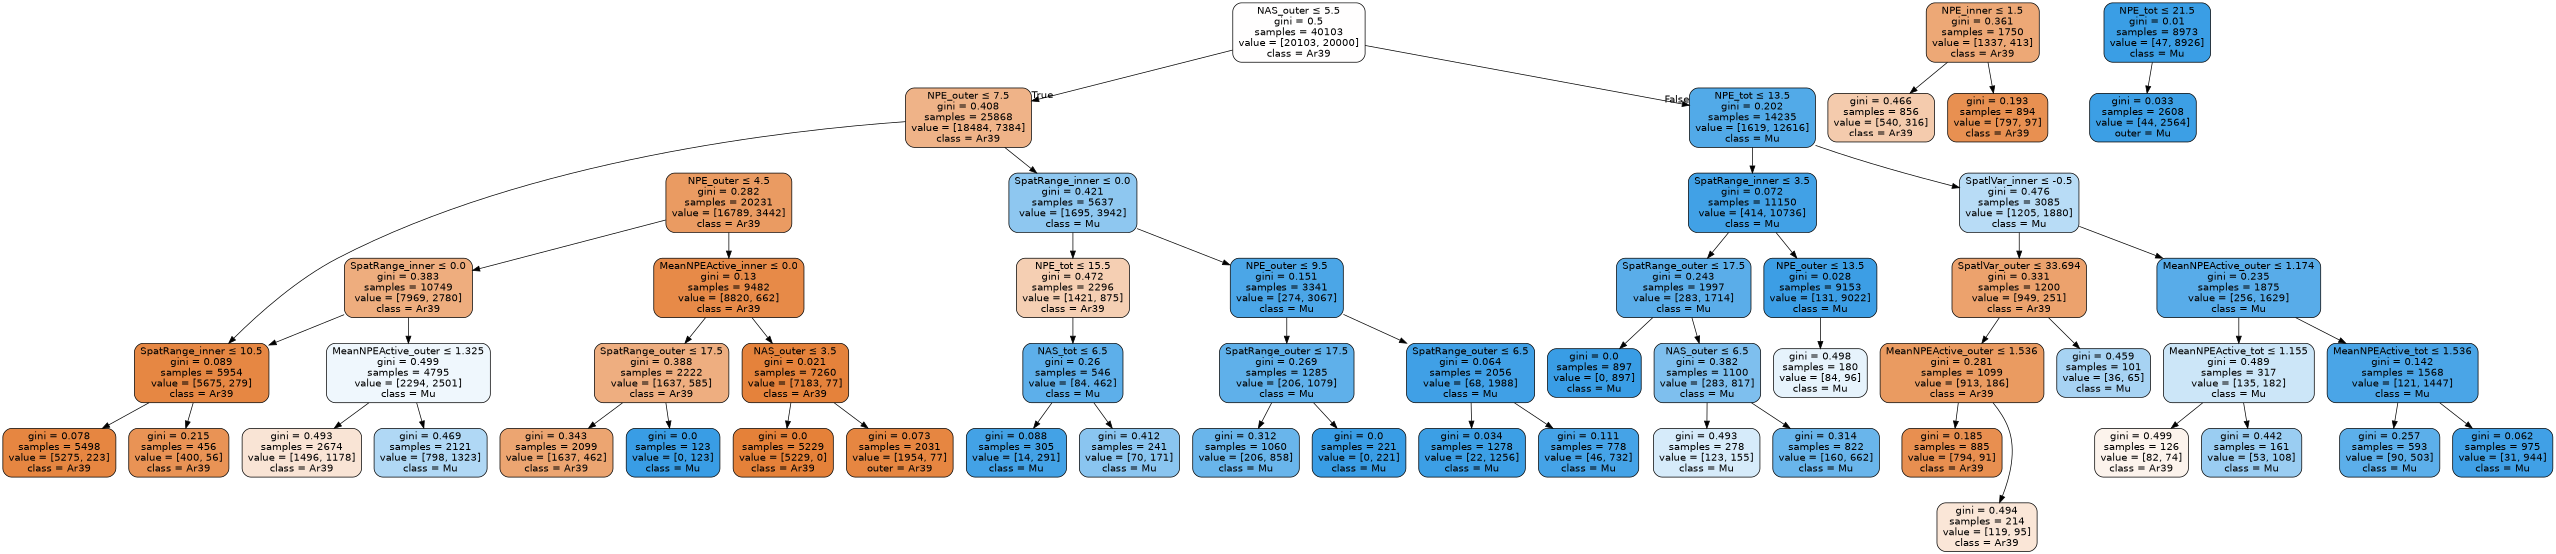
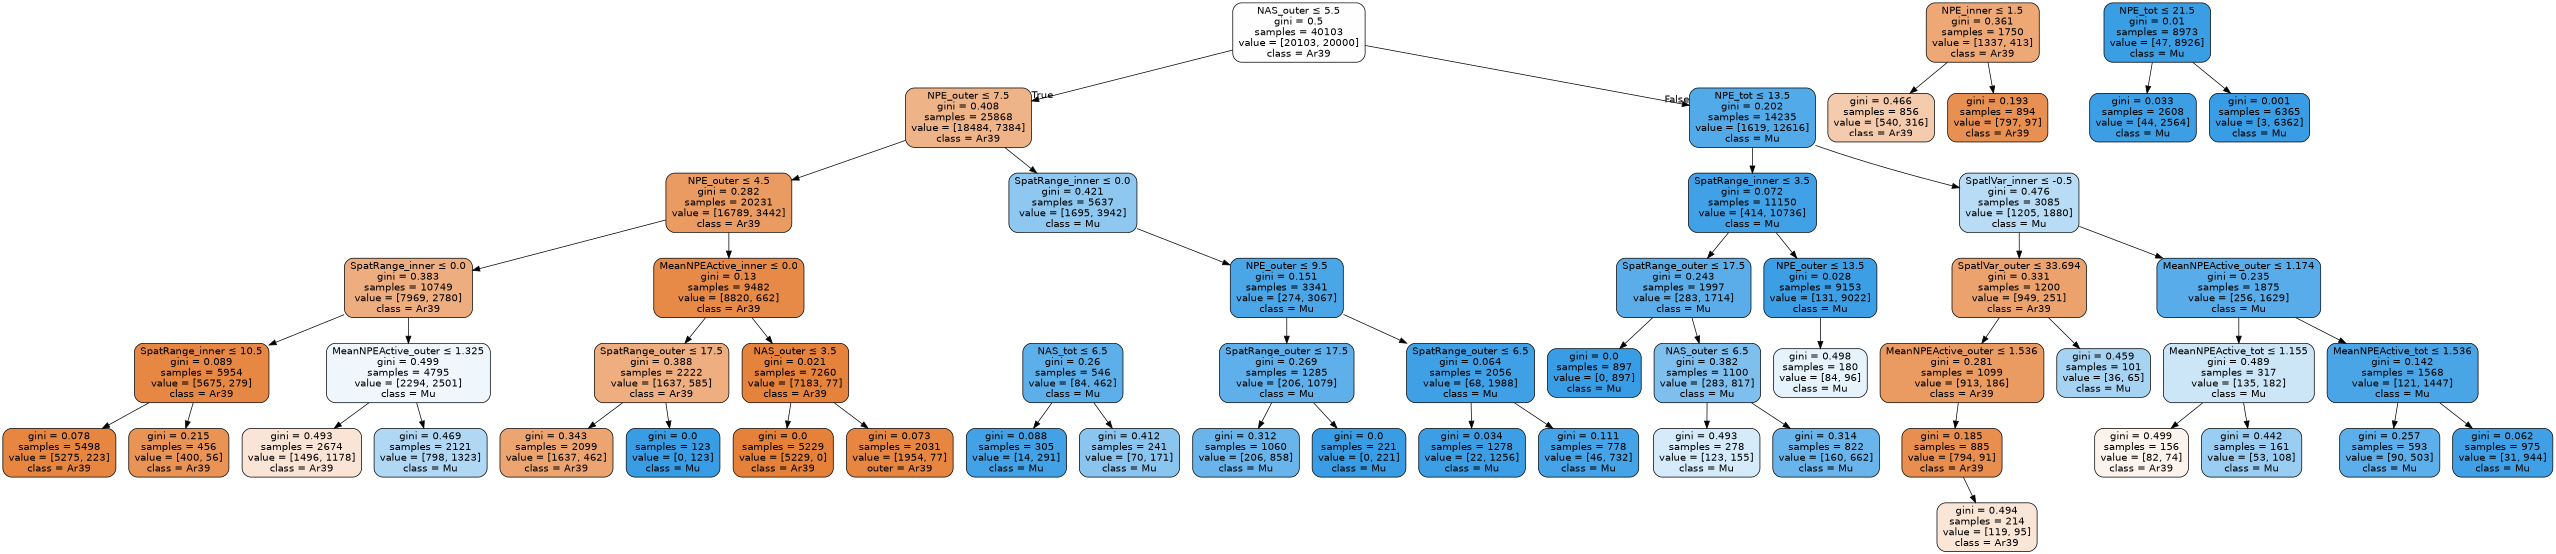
  digraph {
    node [color=black fillcolor="#399de5" fontname=helvetica shape=box style="filled, rounded"]
    edge [fontname=helvetica]
    n1 [fillcolor="#fffefe" label=<NAS_outer &le; 5.5<br/>gini = 0.5<br/>samples = 40103<br/>value = [20103, 20000]<br/>class = Ar39>]
    n2 [fillcolor="#efb388" label=<NPE_outer &le; 7.5<br/>gini = 0.408<br/>samples = 25868<br/>value = [18484, 7384]<br/>class = Ar39>]
    n3 [fillcolor="#52aae8" label=<NPE_tot &le; 13.5<br/>gini = 0.202<br/>samples = 14235<br/>value = [1619, 12616]<br/>class = Mu>]
    n4 [fillcolor="#ea9b62" label=<NPE_outer &le; 4.5<br/>gini = 0.282<br/>samples = 20231<br/>value = [16789, 3442]<br/>class = Ar39>]
    n5 [fillcolor="#8ec7f0" label=<SpatRange_inner &le; 0.0<br/>gini = 0.421<br/>samples = 5637<br/>value = [1695, 3942]<br/>class = Mu>]
    n6 [fillcolor="#b8dcf6" label=<SpatlVar_inner &le; -0.5<br/>gini = 0.476<br/>samples = 3085<br/>value = [1205, 1880]<br/>class = Mu>]
    n7 [fillcolor="#41a1e6" label=<SpatRange_inner &le; 3.5<br/>gini = 0.072<br/>samples = 11150<br/>value = [414, 10736]<br/>class = Mu>]
    n8 [fillcolor="#e78a48" label=<MeanNPEActive_inner &le; 0.0<br/>gini = 0.13<br/>samples = 9482<br/>value = [8820, 662]<br/>class = Ar39>]
    n9 [fillcolor="#eead7e" label=<SpatRange_inner &le; 0.0<br/>gini = 0.383<br/>samples = 10749<br/>value = [7969, 2780]<br/>class = Ar39>]
    n10 [fillcolor="#4ba6e7" label=<NPE_outer &le; 9.5<br/>gini = 0.151<br/>samples = 3341<br/>value = [274, 3067]<br/>class = Mu>]
-   n11 [fillcolor="#f5cfb3" label=<NPE_tot &le; 15.5<br/>gini = 0.472<br/>samples = 2296<br/>value = [1421, 875]<br/>class = Ar39>]
    n12 [fillcolor="#eeae80" label=<SpatRange_outer &le; 17.5<br/>gini = 0.388<br/>samples = 2222<br/>value = [1637, 585]<br/>class = Ar39>]
    n13 [fillcolor="#e5823b" label=<NAS_outer &le; 3.5<br/>gini = 0.021<br/>samples = 7260<br/>value = [7183, 77]<br/>class = Ar39>]
    n14 [fillcolor="#eff7fd" label=<MeanNPEActive_outer &le; 1.325<br/>gini = 0.499<br/>samples = 4795<br/>value = [2294, 2501]<br/>class = Mu>]
    n15 [fillcolor="#e68743" label=<SpatRange_inner &le; 10.5<br/>gini = 0.089<br/>samples = 5954<br/>value = [5675, 279]<br/>class = Ar39>]
    n16 [fillcolor="#eca571" label=<gini = 0.343<br/>samples = 2099<br/>value = [1637, 462]<br/>class = Ar39>]
    n17 [label=<gini = 0.0<br/>samples = 123<br/>value = [0, 123]<br/>class = Mu>]
    n18 [fillcolor="#e58139" label=<gini = 0.0<br/>samples = 5229<br/>value = [5229, 0]<br/>class = Ar39>]
    n19 [fillcolor="#e68641" label=<gini = 0.073<br/>samples = 2031<br/>value = [1954, 77]<br/>outer = Ar39>]
    n20 [fillcolor="#f9e4d5" label=<gini = 0.493<br/>samples = 2674<br/>value = [1496, 1178]<br/>class = Ar39>]
    n21 [fillcolor="#b0d8f5" label=<gini = 0.469<br/>samples = 2121<br/>value = [798, 1323]<br/>class = Mu>]
    n22 [fillcolor="#e68641" label=<gini = 0.078<br/>samples = 5498<br/>value = [5275, 223]<br/>class = Ar39>]
    n23 [fillcolor="#e99355" label=<gini = 0.215<br/>samples = 456<br/>value = [400, 56]<br/>class = Ar39>]
    n24 [fillcolor="#5fb0ea" label=<SpatRange_outer &le; 17.5<br/>gini = 0.269<br/>samples = 1285<br/>value = [206, 1079]<br/>class = Mu>]
    n25 [fillcolor="#40a0e6" label=<SpatRange_outer &le; 6.5<br/>gini = 0.064<br/>samples = 2056<br/>value = [68, 1988]<br/>class = Mu>]
    n26 [fillcolor="#5dafea" label=<NAS_tot &le; 6.5<br/>gini = 0.26<br/>samples = 546<br/>value = [84, 462]<br/>class = Mu>]
    n27 [fillcolor="#69b5eb" label=<gini = 0.312<br/>samples = 1060<br/>value = [206, 858]<br/>class = Mu>]
    n28 [label=<gini = 0.0<br/>samples = 221<br/>value = [0, 221]<br/>class = Mu>]
    n29 [fillcolor="#3c9fe5" label=<gini = 0.034<br/>samples = 1278<br/>value = [22, 1256]<br/>class = Mu>]
    n30 [fillcolor="#45a3e7" label=<gini = 0.111<br/>samples = 778<br/>value = [46, 732]<br/>class = Mu>]
    n31 [fillcolor="#eda876" label=<NPE_inner &le; 1.5<br/>gini = 0.361<br/>samples = 1750<br/>value = [1337, 413]<br/>class = Ar39>]
    n32 [fillcolor="#f4cbad" label=<gini = 0.466<br/>samples = 856<br/>value = [540, 316]<br/>class = Ar39>]
    n33 [fillcolor="#e89051" label=<gini = 0.193<br/>samples = 894<br/>value = [797, 97]<br/>class = Ar39>]
    n34 [fillcolor="#43a2e6" label=<gini = 0.088<br/>samples = 305<br/>value = [14, 291]<br/>class = Mu>]
    n35 [fillcolor="#8ac5f0" label=<gini = 0.412<br/>samples = 241<br/>value = [70, 171]<br/>class = Mu>]
    n36 [fillcolor="#58ace9" label=<MeanNPEActive_outer &le; 1.174<br/>gini = 0.235<br/>samples = 1875<br/>value = [256, 1629]<br/>class = Mu>]
    n37 [fillcolor="#eca26d" label=<SpatlVar_outer &le; 33.694<br/>gini = 0.331<br/>samples = 1200<br/>value = [949, 251]<br/>class = Ar39>]
    n38 [fillcolor="#3c9ee5" label=<NPE_outer &le; 13.5<br/>gini = 0.028<br/>samples = 9153<br/>value = [131, 9022]<br/>class = Mu>]
    n39 [fillcolor="#5aade9" label=<SpatRange_outer &le; 17.5<br/>gini = 0.243<br/>samples = 1997<br/>value = [283, 1714]<br/>class = Mu>]
    n40 [fillcolor="#cce6f8" label=<MeanNPEActive_tot &le; 1.155<br/>gini = 0.489<br/>samples = 317<br/>value = [135, 182]<br/>class = Mu>]
    n41 [fillcolor="#4aa5e7" label=<MeanNPEActive_tot &le; 1.536<br/>gini = 0.142<br/>samples = 1568<br/>value = [121, 1447]<br/>class = Mu>]
    n42 [fillcolor="#ea9b61" label=<MeanNPEActive_outer &le; 1.536<br/>gini = 0.281<br/>samples = 1099<br/>value = [913, 186]<br/>class = Ar39>]
    n43 [fillcolor="#a7d3f3" label=<gini = 0.459<br/>samples = 101<br/>value = [36, 65]<br/>class = Mu>]
-   n44 [fillcolor="#fcf3ec" label=<gini = 0.499<br/>samples = 126<br/>value = [82, 74]<br/>class = Ar39>]
+   n44 [fillcolor="#fcf3ec" label=<gini = 0.499<br/>samples = 156<br/>value = [82, 74]<br/>class = Ar39>]
    n45 [fillcolor="#9acdf2" label=<gini = 0.442<br/>samples = 161<br/>value = [53, 108]<br/>class = Mu>]
    n46 [fillcolor="#5cafea" label=<gini = 0.257<br/>samples = 593<br/>value = [90, 503]<br/>class = Mu>]
    n47 [fillcolor="#40a0e6" label=<gini = 0.062<br/>samples = 975<br/>value = [31, 944]<br/>class = Mu>]
    n48 [fillcolor="#e88f50" label=<gini = 0.185<br/>samples = 885<br/>value = [794, 91]<br/>class = Ar39>]
    n49 [fillcolor="#fae6d7" label=<gini = 0.494<br/>samples = 214<br/>value = [119, 95]<br/>class = Ar39>]
    n50 [fillcolor="#e6f3fc" label=<gini = 0.498<br/>samples = 180<br/>value = [84, 96]<br/>class = Mu>]
    n51 [fillcolor="#7ebfee" label=<NAS_outer &le; 6.5<br/>gini = 0.382<br/>samples = 1100<br/>value = [283, 817]<br/>class = Mu>]
    n52 [label=<gini = 0.0<br/>samples = 897<br/>value = [0, 897]<br/>class = Mu>]
    n53 [fillcolor="#3a9ee5" label=<NPE_tot &le; 21.5<br/>gini = 0.01<br/>samples = 8973<br/>value = [47, 8926]<br/>class = Mu>]
-   n54 [fillcolor="#3c9fe5" label=<gini = 0.033<br/>samples = 2608<br/>value = [44, 2564]<br/>outer = Mu>]
+   n54 [fillcolor="#3c9fe5" label=<gini = 0.033<br/>samples = 2608<br/>value = [44, 2564]<br/>class = Mu>]
+   n55 [label=<gini = 0.001<br/>samples = 6365<br/>value = [3, 6362]<br/>class = Mu>]
    n56 [fillcolor="#d6ebfa" label=<gini = 0.493<br/>samples = 278<br/>value = [123, 155]<br/>class = Mu>]
    n57 [fillcolor="#69b5eb" label=<gini = 0.314<br/>samples = 822<br/>value = [160, 662]<br/>class = Mu>]
    n1 -> n2 [headlabel=True labelangle=45 labeldistance=2.5]
    n1 -> n3 [headlabel=False labelangle=-45 labeldistance=2.5]
-   n2 -> n15
+   n2 -> n4
    n2 -> n5
    n3 -> n6
    n3 -> n7
    n4 -> n8
    n4 -> n9
    n5 -> n10
-   n5 -> n11
    n6 -> n36
    n6 -> n37
    n7 -> n38
    n7 -> n39
    n8 -> n12
    n8 -> n13
    n9 -> n14
    n9 -> n15
    n10 -> n24
    n10 -> n25
-   n11 -> n26
    n12 -> n16
    n12 -> n17
    n13 -> n18
    n13 -> n19
    n14 -> n20
    n14 -> n21
    n15 -> n22
    n15 -> n23
    n24 -> n27
    n24 -> n28
    n25 -> n29
    n25 -> n30
    n26 -> n34
    n26 -> n35
    n31 -> n32
    n31 -> n33
    n36 -> n40
    n36 -> n41
    n37 -> n42
    n37 -> n43
    n38 -> n50
    n39 -> n51
    n39 -> n52
    n40 -> n44
    n40 -> n45
    n41 -> n46
    n41 -> n47
    n42 -> n48
-   n42 -> n49
+   n48 -> n49
    n51 -> n56
    n51 -> n57
    n53 -> n54
+   n53 -> n55
  }
